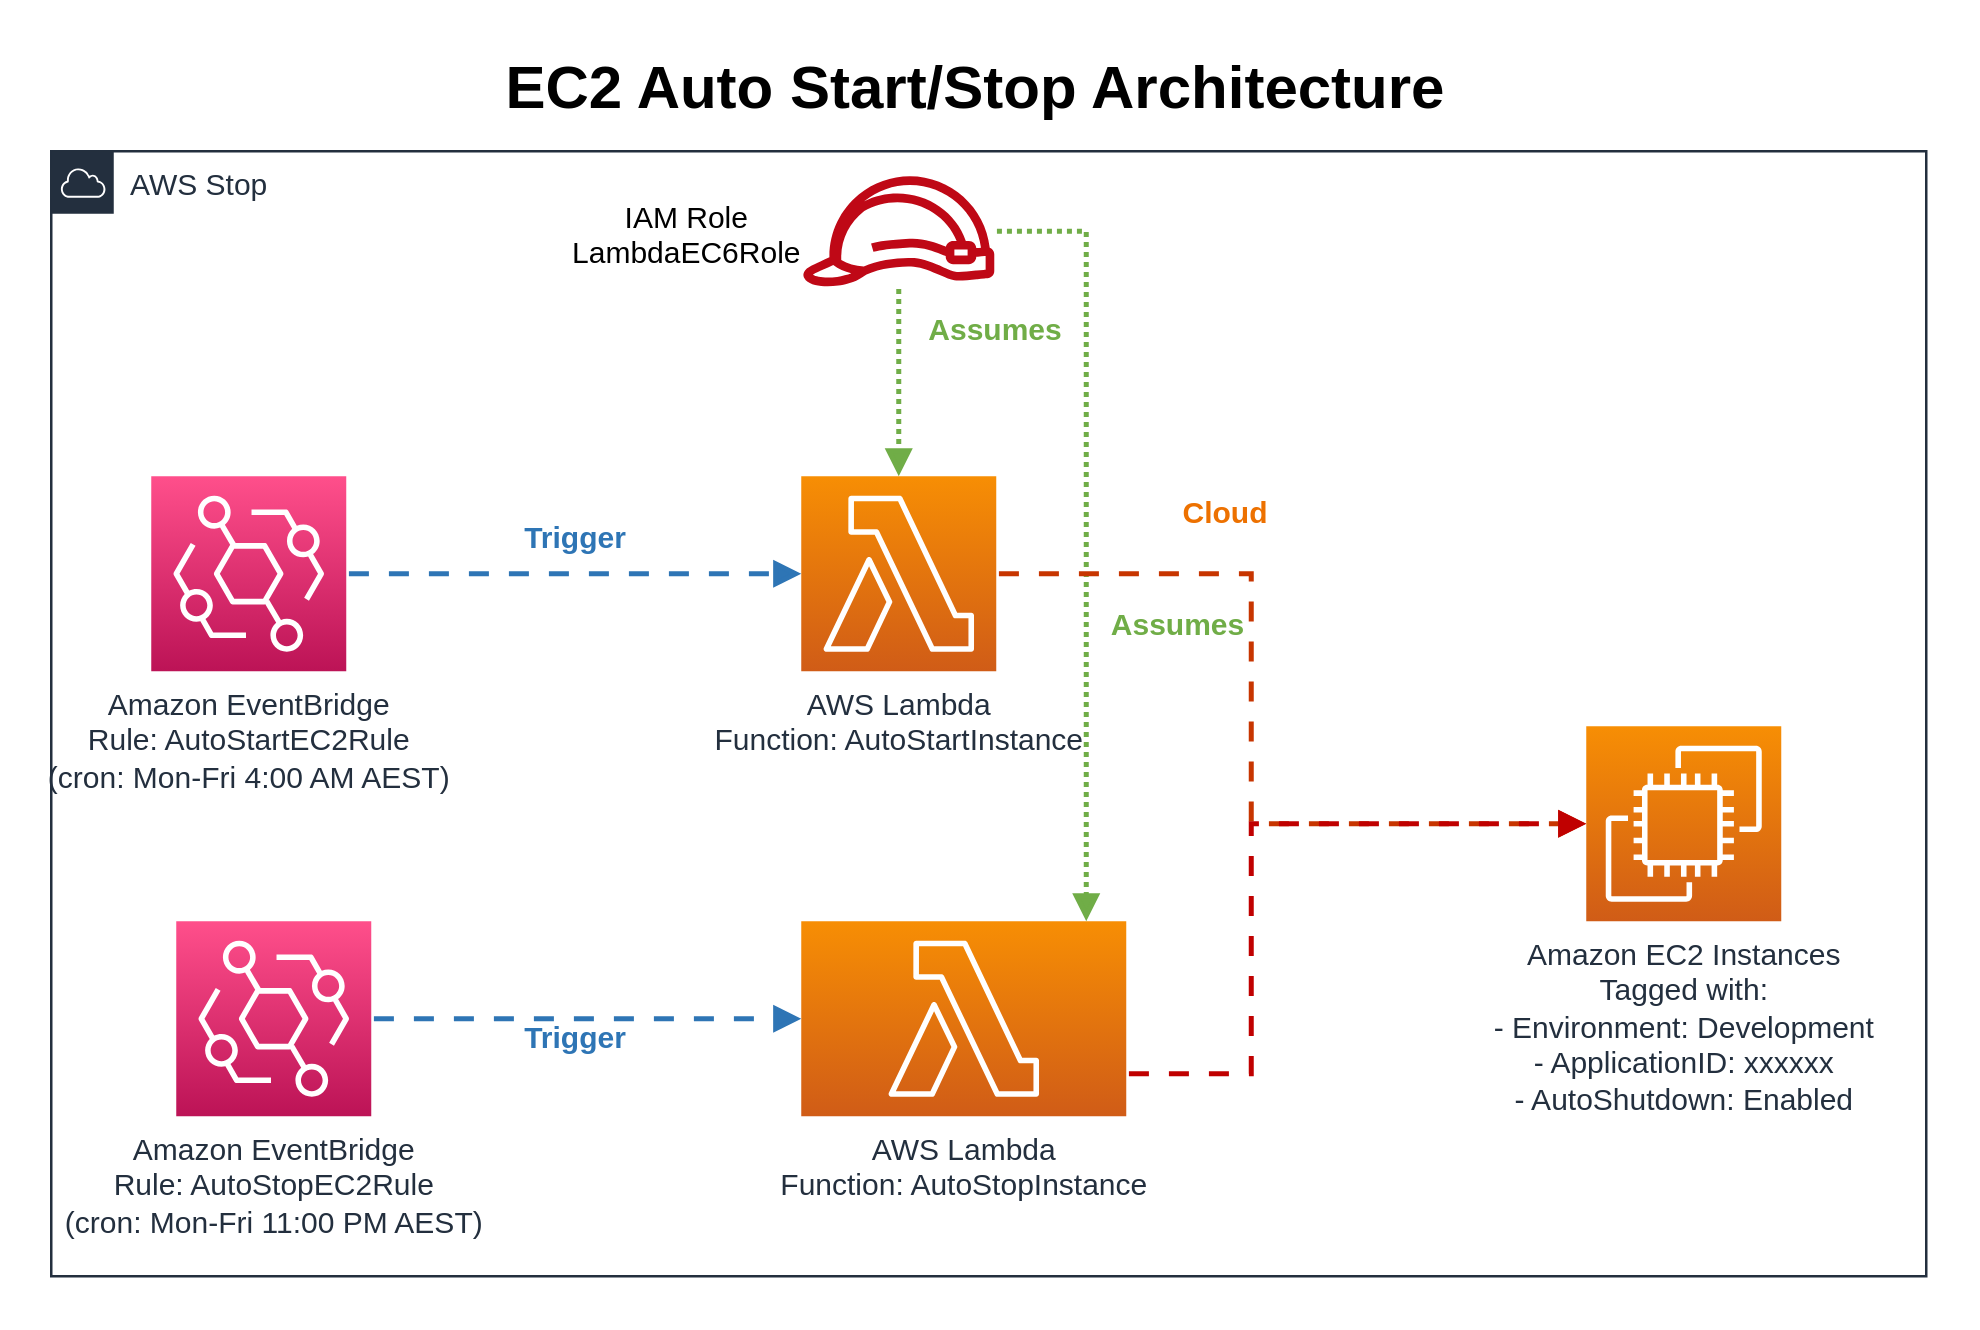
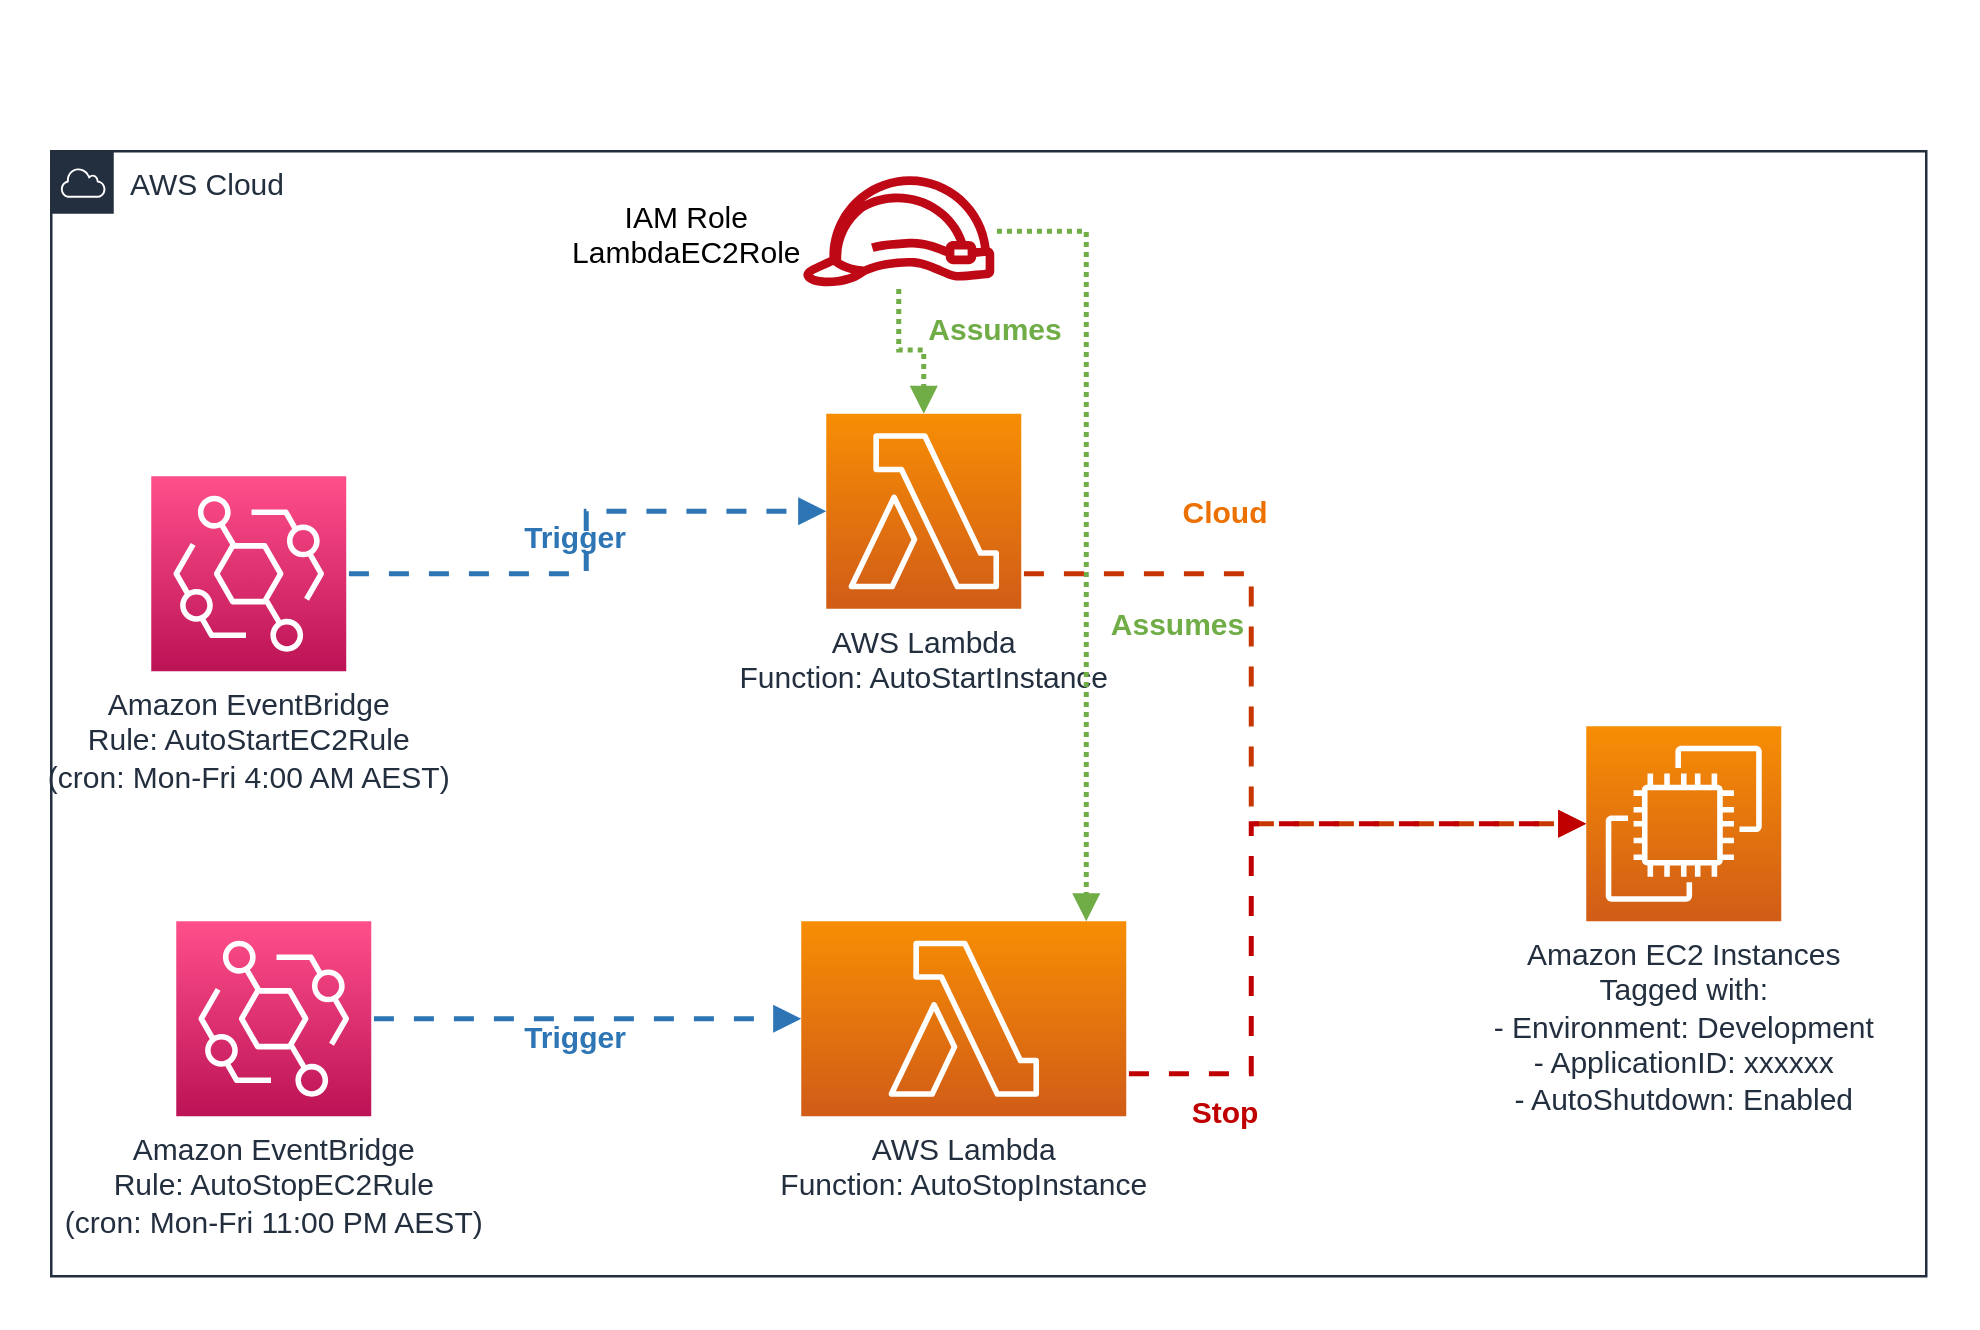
  <mxCell id="0" />
  <mxCell id="1" parent="0" />
  <mxCell id="2" value="Amazon EventBridge&lt;br&gt;Rule: AutoStartEC2Rule&lt;br&gt;(cron: Mon-Fri 4:00 AM AEST)" style="sketch=0;points=[[0,0,0],[0.25,0,0],[0.5,0,0],[0.75,0,0],[1,0,0],[0,1,0],[0.25,1,0],[0.5,1,0],[0.75,1,0],[1,1,0],[0,0.25,0],[0,0.5,0],[0,0.75,0],[1,0.25,0],[1,0.5,0],[1,0.75,0]];outlineConnect=0;fontColor=#232F3E;gradientColor=#FF4F8B;gradientDirection=north;fillColor=#BC1356;strokeColor=#ffffff;dashed=0;verticalLabelPosition=bottom;verticalAlign=top;align=center;html=1;fontSize=12;fontStyle=0;aspect=fixed;shape=mxgraph.aws4.resourceIcon;resIcon=mxgraph.aws4.eventbridge;" parent="1" vertex="1"><mxGeometry x="60" y="190" width="78" height="78" as="geometry" /></mxCell>
- <mxCell id="3" value="AWS Lambda&lt;br&gt;Function: AutoStartInstance&lt;div&gt;&lt;br&gt;&lt;/div&gt;" style="sketch=0;points=[[0,0,0],[0.25,0,0],[0.5,0,0],[0.75,0,0],[1,0,0],[0,1,0],[0.25,1,0],[0.5,1,0],[0.75,1,0],[1,1,0],[0,0.25,0],[0,0.5,0],[0,0.75,0],[1,0.25,0],[1,0.5,0],[1,0.75,0]];outlineConnect=0;fontColor=#232F3E;gradientColor=#F78E04;gradientDirection=north;fillColor=#D05C17;strokeColor=#ffffff;dashed=0;verticalLabelPosition=bottom;verticalAlign=top;align=center;html=1;fontSize=12;fontStyle=0;aspect=fixed;shape=mxgraph.aws4.resourceIcon;resIcon=mxgraph.aws4.lambda;" parent="1" vertex="1"><mxGeometry x="320" y="190" width="78" height="78" as="geometry" /></mxCell>
+ <mxCell id="3" value="AWS Lambda&lt;br&gt;Function: AutoStartInstance&lt;div&gt;&lt;br&gt;&lt;/div&gt;" style="sketch=0;points=[[0,0,0],[0.25,0,0],[0.5,0,0],[0.75,0,0],[1,0,0],[0,1,0],[0.25,1,0],[0.5,1,0],[0.75,1,0],[1,1,0],[0,0.25,0],[0,0.5,0],[0,0.75,0],[1,0.25,0],[1,0.5,0],[1,0.75,0]];outlineConnect=0;fontColor=#232F3E;gradientColor=#F78E04;gradientDirection=north;fillColor=#D05C17;strokeColor=#ffffff;dashed=0;verticalLabelPosition=bottom;verticalAlign=top;align=center;html=1;fontSize=12;fontStyle=0;aspect=fixed;shape=mxgraph.aws4.resourceIcon;resIcon=mxgraph.aws4.lambda;" parent="1" vertex="1"><mxGeometry x="330" y="165" width="78" height="78" as="geometry" /></mxCell>
  <mxCell id="4" value="AWS Lambda&lt;br&gt;Function: AutoStopInstance" style="sketch=0;points=[[0,0,0],[0.25,0,0],[0.5,0,0],[0.75,0,0],[1,0,0],[0,1,0],[0.25,1,0],[0.5,1,0],[0.75,1,0],[1,1,0],[0,0.25,0],[0,0.5,0],[0,0.75,0],[1,0.25,0],[1,0.5,0],[1,0.75,0]];outlineConnect=0;fontColor=#232F3E;gradientColor=#F78E04;gradientDirection=north;fillColor=#D05C17;strokeColor=#ffffff;dashed=0;verticalLabelPosition=bottom;verticalAlign=top;align=center;html=1;fontSize=12;fontStyle=0;aspect=fixed;shape=mxgraph.aws4.resourceIcon;resIcon=mxgraph.aws4.lambda;" parent="1" vertex="1"><mxGeometry x="320" y="368" width="130" height="78" as="geometry" /></mxCell>
  <mxCell id="5" value="" style="sketch=0;outlineConnect=0;fontColor=#232F3E;gradientColor=none;fillColor=#BF0816;strokeColor=none;dashed=0;verticalLabelPosition=bottom;verticalAlign=top;align=center;html=1;fontSize=12;fontStyle=0;aspect=fixed;pointerEvents=1;shape=mxgraph.aws4.role;" parent="1" vertex="1"><mxGeometry x="320" y="70" width="78" height="44" as="geometry" /></mxCell>
  <mxCell id="6" value="Amazon EC2 Instances&lt;br&gt;Tagged with:&lt;br&gt;- Environment: Development&lt;br&gt;- ApplicationID: xxxxxx&lt;br&gt;- AutoShutdown: Enabled" style="sketch=0;points=[[0,0,0],[0.25,0,0],[0.5,0,0],[0.75,0,0],[1,0,0],[0,1,0],[0.25,1,0],[0.5,1,0],[0.75,1,0],[1,1,0],[0,0.25,0],[0,0.5,0],[0,0.75,0],[1,0.25,0],[1,0.5,0],[1,0.75,0]];outlineConnect=0;fontColor=#232F3E;gradientColor=#F78E04;gradientDirection=north;fillColor=#D05C17;strokeColor=#ffffff;dashed=0;verticalLabelPosition=bottom;verticalAlign=top;align=center;html=1;fontSize=12;fontStyle=0;aspect=fixed;shape=mxgraph.aws4.resourceIcon;resIcon=mxgraph.aws4.ec2;" parent="1" vertex="1"><mxGeometry x="634" y="290" width="78" height="78" as="geometry" /></mxCell>
  <mxCell id="7" value="" style="edgeStyle=orthogonalEdgeStyle;html=1;endArrow=block;elbow=vertical;startArrow=none;endFill=1;strokeColor=#2e75b5;rounded=0;fontSize=12;strokeWidth=2;flowAnimation=1;" parent="1" source="2" target="3" edge="1"><mxGeometry width="100" relative="1" as="geometry"><mxPoint x="170" y="229" as="sourcePoint" /><mxPoint x="270" y="229" as="targetPoint" /></mxGeometry></mxCell>
  <mxCell id="8" value="" style="edgeStyle=orthogonalEdgeStyle;html=1;endArrow=block;elbow=vertical;startArrow=none;endFill=1;strokeColor=#2e75b5;rounded=0;fontSize=12;strokeWidth=2;flowAnimation=1;" parent="1" source="20" target="4" edge="1"><mxGeometry width="100" relative="1" as="geometry"><mxPoint x="170" y="429" as="sourcePoint" /><mxPoint x="270" y="429" as="targetPoint" /></mxGeometry></mxCell>
  <mxCell id="9" value="" style="edgeStyle=orthogonalEdgeStyle;html=1;endArrow=block;elbow=vertical;startArrow=none;endFill=1;strokeColor=#70AD47;rounded=0;fontSize=12;startFill=0;dashed=1;dashPattern=1 1;strokeWidth=2;flowAnimation=1;" parent="1" source="5" target="3" edge="1"><mxGeometry width="100" relative="1" as="geometry"><mxPoint x="359" y="150" as="sourcePoint" /><mxPoint x="359" y="180" as="targetPoint" /></mxGeometry></mxCell>
  <mxCell id="10" value="" style="edgeStyle=orthogonalEdgeStyle;html=1;endArrow=block;elbow=vertical;startArrow=none;endFill=1;strokeColor=#70AD47;rounded=0;fontSize=12;startFill=0;dashed=1;dashPattern=1 1;strokeWidth=2;flowAnimation=1;" parent="1" source="5" target="4" edge="1"><mxGeometry width="100" relative="1" as="geometry"><mxPoint x="420" y="120" as="sourcePoint" /><mxPoint x="410" y="390" as="targetPoint" /><Array as="points"><mxPoint x="434" y="92" /><mxPoint x="434" y="403" /></Array></mxGeometry></mxCell>
  <mxCell id="11" value="" style="edgeStyle=orthogonalEdgeStyle;html=1;endArrow=block;elbow=vertical;startArrow=none;endFill=1;strokeColor=#C73500;rounded=0;fontSize=12;startFill=0;strokeWidth=2;flowAnimation=1;fillColor=#fa6800;" parent="1" source="3" target="6" edge="1"><mxGeometry width="100" relative="1" as="geometry"><mxPoint x="410" y="229" as="sourcePoint" /><mxPoint x="560" y="329" as="targetPoint" /><Array as="points"><mxPoint x="500" y="229" /><mxPoint x="500" y="329" /></Array></mxGeometry></mxCell>
  <mxCell id="12" value="" style="edgeStyle=orthogonalEdgeStyle;html=1;endArrow=block;elbow=vertical;startArrow=none;endFill=1;strokeColor=light-dark(#C00000,#FFFF00);rounded=0;fontSize=12;startFill=0;strokeWidth=2;flowAnimation=1;" parent="1" source="4" target="6" edge="1"><mxGeometry width="100" relative="1" as="geometry"><mxPoint x="410" y="429" as="sourcePoint" /><mxPoint x="560" y="329" as="targetPoint" /><Array as="points"><mxPoint x="500" y="429" /><mxPoint x="500" y="329" /></Array></mxGeometry></mxCell>
  <mxCell id="13" value="&lt;b&gt;Cloud&lt;/b&gt;" style="text;html=1;strokeColor=none;fillColor=none;align=center;verticalAlign=middle;whiteSpace=wrap;rounded=0;fontSize=12;fontColor=#ED7100;" parent="1" vertex="1"><mxGeometry x="460" y="190" width="60" height="30" as="geometry" /></mxCell>
+ <mxCell id="14" value="&lt;b&gt;Stop&lt;/b&gt;" style="text;html=1;strokeColor=none;fillColor=none;align=center;verticalAlign=middle;whiteSpace=wrap;rounded=0;fontSize=12;fontColor=#C00000;" parent="1" vertex="1"><mxGeometry x="460" y="430" width="60" height="30" as="geometry" /></mxCell>
  <mxCell id="15" value="&lt;b&gt;Assumes&lt;/b&gt;" style="text;html=1;strokeColor=none;fillColor=none;align=center;verticalAlign=middle;whiteSpace=wrap;rounded=0;fontSize=12;fontColor=#70AD47;" parent="1" vertex="1"><mxGeometry x="441" y="235" width="60" height="30" as="geometry" /></mxCell>
  <mxCell id="16" value="&lt;b&gt;Trigger&lt;/b&gt;" style="text;html=1;strokeColor=none;fillColor=none;align=center;verticalAlign=middle;whiteSpace=wrap;rounded=0;fontSize=12;fontColor=#2e75b5;" parent="1" vertex="1"><mxGeometry x="200" y="200" width="60" height="30" as="geometry" /></mxCell>
  <mxCell id="17" value="&lt;b&gt;Trigger&lt;/b&gt;" style="text;html=1;strokeColor=none;fillColor=none;align=center;verticalAlign=middle;whiteSpace=wrap;rounded=0;fontSize=12;fontColor=#2e75b5;" parent="1" vertex="1"><mxGeometry x="200" y="400" width="60" height="30" as="geometry" /></mxCell>
- <mxCell id="18" value="&lt;font style=&quot;font-size: 24px;&quot;&gt;&lt;b&gt;EC2 Auto Start/Stop Architecture&lt;/b&gt;&lt;/font&gt;" style="text;html=1;strokeColor=none;fillColor=none;align=center;verticalAlign=middle;whiteSpace=wrap;rounded=0;fontSize=12;" parent="1" vertex="1"><mxGeometry x="190" y="20" width="400" height="30" as="geometry" /></mxCell>
- <mxCell id="19" value="AWS Stop" style="points=[[0,0],[0.25,0],[0.5,0],[0.75,0],[1,0],[1,0.25],[1,0.5],[1,0.75],[1,1],[0.75,1],[0.5,1],[0.25,1],[0,1],[0,0.75],[0,0.5],[0,0.25]];outlineConnect=0;gradientColor=none;html=1;whiteSpace=wrap;fontSize=12;fontStyle=0;container=1;pointerEvents=0;collapsible=0;recursiveResize=0;shape=mxgraph.aws4.group;grIcon=mxgraph.aws4.group_aws_cloud;strokeColor=#232F3E;fillColor=none;verticalAlign=top;align=left;spacingLeft=30;fontColor=#232F3E;dashed=0;" parent="1" vertex="1"><mxGeometry x="20" y="60" width="750" height="450" as="geometry" /></mxCell>
+ <mxCell id="19" value="AWS Cloud" style="points=[[0,0],[0.25,0],[0.5,0],[0.75,0],[1,0],[1,0.25],[1,0.5],[1,0.75],[1,1],[0.75,1],[0.5,1],[0.25,1],[0,1],[0,0.75],[0,0.5],[0,0.25]];outlineConnect=0;gradientColor=none;html=1;whiteSpace=wrap;fontSize=12;fontStyle=0;container=1;pointerEvents=0;collapsible=0;recursiveResize=0;shape=mxgraph.aws4.group;grIcon=mxgraph.aws4.group_aws_cloud;strokeColor=#232F3E;fillColor=none;verticalAlign=top;align=left;spacingLeft=30;fontColor=#232F3E;dashed=0;" parent="1" vertex="1"><mxGeometry x="20" y="60" width="750" height="450" as="geometry" /></mxCell>
  <mxCell id="20" value="Amazon EventBridge&lt;br&gt;Rule: AutoStopEC2Rule&lt;br&gt;(cron: Mon-Fri 11:00 PM AEST)" style="sketch=0;points=[[0,0,0],[0.25,0,0],[0.5,0,0],[0.75,0,0],[1,0,0],[0,1,0],[0.25,1,0],[0.5,1,0],[0.75,1,0],[1,1,0],[0,0.25,0],[0,0.5,0],[0,0.75,0],[1,0.25,0],[1,0.5,0],[1,0.75,0]];outlineConnect=0;fontColor=#232F3E;gradientColor=#FF4F8B;gradientDirection=north;fillColor=#BC1356;strokeColor=#ffffff;dashed=0;verticalLabelPosition=bottom;verticalAlign=top;align=center;html=1;fontSize=12;fontStyle=0;aspect=fixed;shape=mxgraph.aws4.resourceIcon;resIcon=mxgraph.aws4.eventbridge;" parent="19" vertex="1"><mxGeometry x="50" y="308" width="78" height="78" as="geometry" /></mxCell>
  <mxCell id="21" value="&lt;b&gt;Assumes&lt;/b&gt;" style="text;html=1;strokeColor=none;fillColor=none;align=center;verticalAlign=middle;whiteSpace=wrap;rounded=0;fontSize=12;fontColor=#70AD47;" parent="19" vertex="1"><mxGeometry x="348" y="57" width="60" height="30" as="geometry" /></mxCell>
- <mxCell id="22" value="IAM Role&lt;br&gt;LambdaEC6Role&lt;br&gt;&lt;div&gt;&lt;br style=&quot;color: rgb(189, 199, 212);&quot;&gt;&lt;/div&gt;" style="text;html=1;align=center;verticalAlign=middle;resizable=0;points=[];autosize=1;strokeColor=none;fillColor=none;" vertex="1" parent="19"><mxGeometry x="199" y="13" width="109" height="55" as="geometry" /></mxCell>
+ <mxCell id="22" value="IAM Role&lt;br&gt;LambdaEC2Role&lt;br&gt;&lt;div&gt;&lt;br style=&quot;color: rgb(189, 199, 212);&quot;&gt;&lt;/div&gt;" style="text;html=1;align=center;verticalAlign=middle;resizable=0;points=[];autosize=1;strokeColor=none;fillColor=none;" vertex="1" parent="19"><mxGeometry x="199" y="13" width="109" height="55" as="geometry" /></mxCell>
